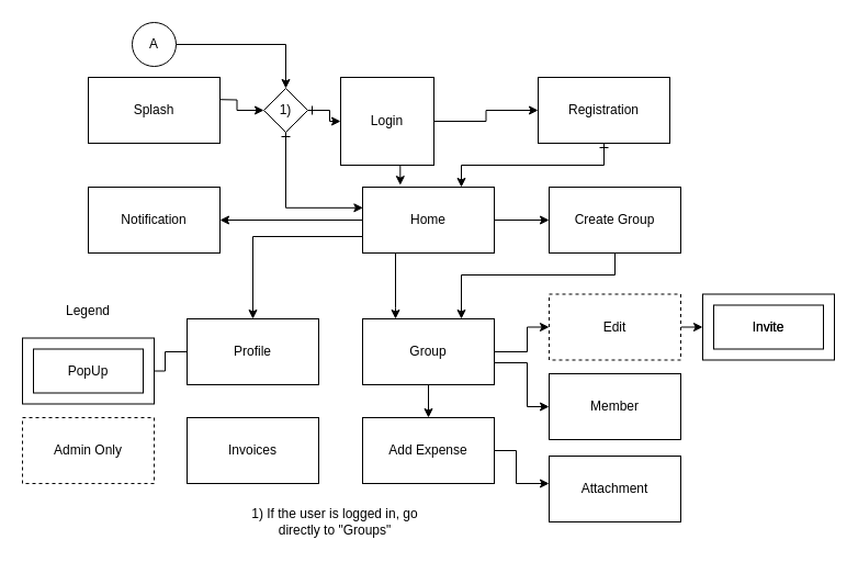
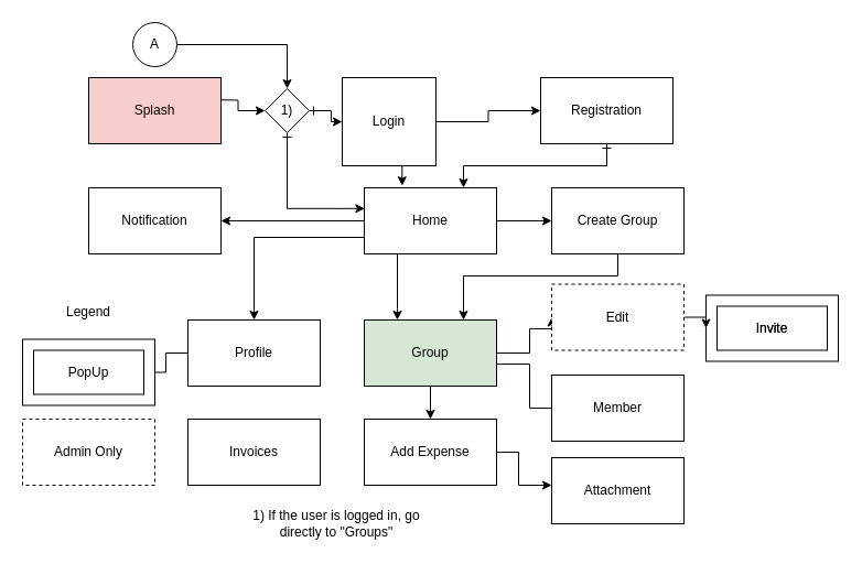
  <mxCell id="0" />
  <mxCell id="1" parent="0" />
  <mxCell id="2" style="edgeStyle=orthogonalEdgeStyle;rounded=0;orthogonalLoop=1;jettySize=auto;html=1;entryX=0;entryY=0.5;entryDx=0;entryDy=0;" edge="1" parent="1" target="6"><mxGeometry relative="1" as="geometry"><mxPoint x="190" y="90" as="sourcePoint" /><mxPoint x="280" y="90" as="targetPoint" /></mxGeometry></mxCell>
- <mxCell id="3" value="Splash" style="rounded=0;whiteSpace=wrap;html=1;" vertex="1" parent="1"><mxGeometry x="80" y="70" width="120" height="60" as="geometry" /></mxCell>
+ <mxCell id="3" value="Splash" style="rounded=0;whiteSpace=wrap;html=1;fillColor=#f8cecc;" vertex="1" parent="1"><mxGeometry x="80" y="70" width="120" height="60" as="geometry" /></mxCell>
  <mxCell id="4" style="edgeStyle=orthogonalEdgeStyle;rounded=0;orthogonalLoop=1;jettySize=auto;html=1;startArrow=ERone;startFill=0;" edge="1" parent="1" source="6" target="22"><mxGeometry relative="1" as="geometry" /></mxCell>
  <mxCell id="5" style="edgeStyle=orthogonalEdgeStyle;rounded=0;orthogonalLoop=1;jettySize=auto;html=1;entryX=0.003;entryY=0.314;entryDx=0;entryDy=0;startArrow=ERone;startFill=0;entryPerimeter=0;" edge="1" parent="1" source="6" target="11"><mxGeometry relative="1" as="geometry"><Array as="points"><mxPoint x="260" y="189" /></Array></mxGeometry></mxCell>
  <mxCell id="6" value="1)" style="rhombus;whiteSpace=wrap;html=1;" vertex="1" parent="1"><mxGeometry x="240" y="80" width="40" height="40" as="geometry" /></mxCell>
  <mxCell id="7" style="edgeStyle=orthogonalEdgeStyle;rounded=0;orthogonalLoop=1;jettySize=auto;html=1;entryX=0.5;entryY=0;entryDx=0;entryDy=0;" edge="1" parent="1" source="8" target="6"><mxGeometry relative="1" as="geometry"><mxPoint x="260" y="70" as="targetPoint" /><Array as="points"><mxPoint x="260" y="40" /></Array></mxGeometry></mxCell>
  <mxCell id="8" value="A" style="ellipse;whiteSpace=wrap;html=1;" vertex="1" parent="1"><mxGeometry x="120" y="20" width="40" height="40" as="geometry" /></mxCell>
  <mxCell id="9" style="edgeStyle=orthogonalEdgeStyle;rounded=0;orthogonalLoop=1;jettySize=auto;html=1;" edge="1" parent="1" source="11" target="15"><mxGeometry relative="1" as="geometry"><mxPoint x="590" y="200" as="targetPoint" /><Array as="points"><mxPoint x="600" y="200" /></Array></mxGeometry></mxCell>
  <mxCell id="10" style="edgeStyle=orthogonalEdgeStyle;rounded=0;orthogonalLoop=1;jettySize=auto;html=1;" edge="1" parent="1" source="11"><mxGeometry relative="1" as="geometry"><mxPoint x="200" y="200" as="targetPoint" /></mxGeometry></mxCell>
  <mxCell id="11" value="Home" style="rounded=0;whiteSpace=wrap;html=1;" vertex="1" parent="1"><mxGeometry x="330" y="170" width="120" height="60" as="geometry" /></mxCell>
  <mxCell id="12" style="edgeStyle=orthogonalEdgeStyle;rounded=0;orthogonalLoop=1;jettySize=auto;html=1;" edge="1" parent="1" source="11" target="19"><mxGeometry relative="1" as="geometry"><mxPoint x="395" y="330" as="targetPoint" /><mxPoint x="370" y="234" as="sourcePoint" /><Array as="points"><mxPoint x="360" y="280" /><mxPoint x="360" y="280" /></Array></mxGeometry></mxCell>
  <mxCell id="13" value="" style="edgeStyle=orthogonalEdgeStyle;rounded=0;orthogonalLoop=1;jettySize=auto;html=1;entryX=0.5;entryY=0;entryDx=0;entryDy=0;exitX=0;exitY=0.75;exitDx=0;exitDy=0;" edge="1" parent="1" source="11" target="27"><mxGeometry relative="1" as="geometry"><mxPoint x="230" y="204" as="targetPoint" /><mxPoint x="335" y="219" as="sourcePoint" /><Array as="points"><mxPoint x="230" y="215" /></Array></mxGeometry></mxCell>
  <mxCell id="14" style="edgeStyle=orthogonalEdgeStyle;rounded=0;orthogonalLoop=1;jettySize=auto;html=1;entryX=0.75;entryY=0;entryDx=0;entryDy=0;" edge="1" parent="1" source="15" target="19"><mxGeometry relative="1" as="geometry"><Array as="points"><mxPoint x="560" y="250" /><mxPoint x="420" y="250" /></Array></mxGeometry></mxCell>
  <mxCell id="15" value="Create Group" style="rounded=0;whiteSpace=wrap;html=1;" vertex="1" parent="1"><mxGeometry x="500" y="170" width="120" height="60" as="geometry" /></mxCell>
  <mxCell id="16" style="edgeStyle=orthogonalEdgeStyle;rounded=0;orthogonalLoop=1;jettySize=auto;html=1;" edge="1" parent="1" source="19" target="33"><mxGeometry relative="1" as="geometry" /></mxCell>
- <mxCell id="17" style="edgeStyle=orthogonalEdgeStyle;rounded=0;orthogonalLoop=1;jettySize=auto;html=1;" edge="1" parent="1" source="19" target="39"><mxGeometry relative="1" as="geometry"><Array as="points"><mxPoint x="480" y="330" /><mxPoint x="480" y="370" /></Array></mxGeometry></mxCell>
+ <mxCell id="17" style="edgeStyle=orthogonalEdgeStyle;rounded=0;orthogonalLoop=1;jettySize=auto;html=1;endArrow=none;" edge="1" parent="1" source="19" target="39"><mxGeometry relative="1" as="geometry"><Array as="points"><mxPoint x="480" y="330" /><mxPoint x="480" y="370" /></Array></mxGeometry></mxCell>
  <mxCell id="18" style="edgeStyle=orthogonalEdgeStyle;rounded=0;orthogonalLoop=1;jettySize=auto;html=1;entryX=0;entryY=0.5;entryDx=0;entryDy=0;" edge="1" parent="1" source="19" target="40"><mxGeometry relative="1" as="geometry"><Array as="points"><mxPoint x="480" y="320" /><mxPoint x="480" y="298" /><mxPoint x="500" y="298" /></Array></mxGeometry></mxCell>
- <mxCell id="19" value="Group" style="rounded=0;whiteSpace=wrap;html=1;" vertex="1" parent="1"><mxGeometry x="330" y="290" width="120" height="60" as="geometry" /></mxCell>
+ <mxCell id="19" value="Group" style="rounded=0;whiteSpace=wrap;html=1;fillColor=#d5e8d4;" vertex="1" parent="1"><mxGeometry x="330" y="290" width="120" height="60" as="geometry" /></mxCell>
  <mxCell id="20" style="edgeStyle=orthogonalEdgeStyle;rounded=0;orthogonalLoop=1;jettySize=auto;html=1;entryX=0.286;entryY=-0.031;entryDx=0;entryDy=0;entryPerimeter=0;" edge="1" parent="1" source="22" target="11"><mxGeometry relative="1" as="geometry"><mxPoint x="365" y="174" as="targetPoint" /><Array as="points"><mxPoint x="365" y="130" /><mxPoint x="364" y="130" /></Array></mxGeometry></mxCell>
  <mxCell id="21" style="edgeStyle=orthogonalEdgeStyle;rounded=0;orthogonalLoop=1;jettySize=auto;html=1;" edge="1" parent="1" source="22" target="25"><mxGeometry relative="1" as="geometry" /></mxCell>
  <mxCell id="22" value="Login" style="rounded=0;whiteSpace=wrap;html=1;" vertex="1" parent="1"><mxGeometry x="310" y="70" width="85" height="80" as="geometry" /></mxCell>
  <mxCell id="23" value="1) If the user is logged in, go directly to &quot;Groups&quot;" style="text;html=1;strokeColor=none;fillColor=none;align=center;verticalAlign=middle;whiteSpace=wrap;rounded=0;" vertex="1" parent="1"><mxGeometry x="220" y="460" width="170" height="30" as="geometry" /></mxCell>
  <mxCell id="24" style="edgeStyle=orthogonalEdgeStyle;rounded=0;orthogonalLoop=1;jettySize=auto;html=1;entryX=0.75;entryY=0;entryDx=0;entryDy=0;startArrow=ERone;startFill=0;" edge="1" parent="1" source="25" target="11"><mxGeometry relative="1" as="geometry"><mxPoint x="425" y="174" as="targetPoint" /><Array as="points"><mxPoint x="550" y="150" /><mxPoint x="420" y="150" /></Array></mxGeometry></mxCell>
  <mxCell id="25" value="Registration" style="rounded=0;whiteSpace=wrap;html=1;" vertex="1" parent="1"><mxGeometry x="490" y="70" width="120" height="60" as="geometry" /></mxCell>
  <mxCell id="26" style="edgeStyle=orthogonalEdgeStyle;rounded=0;orthogonalLoop=1;jettySize=auto;html=1;" edge="1" parent="1" source="27" target="31"><mxGeometry relative="1" as="geometry" /></mxCell>
  <mxCell id="27" value="Profile" style="rounded=0;whiteSpace=wrap;html=1;" vertex="1" parent="1"><mxGeometry x="170" y="290" width="120" height="60" as="geometry" /></mxCell>
  <mxCell id="28" value="Invite" style="rounded=0;whiteSpace=wrap;html=1;" vertex="1" parent="1"><mxGeometry x="640" y="267.5" width="120" height="60" as="geometry" /></mxCell>
  <mxCell id="29" value="Invite" style="rounded=0;whiteSpace=wrap;html=1;fillColor=none;" vertex="1" parent="1"><mxGeometry x="650" y="277.5" width="100" height="40" as="geometry" /></mxCell>
  <mxCell id="30" value="" style="rounded=0;whiteSpace=wrap;html=1;" vertex="1" parent="1"><mxGeometry y="307.5" width="120" height="60" as="geometry" x="20" /></mxCell>
  <mxCell id="31" value="PopUp" style="rounded=0;whiteSpace=wrap;html=1;fillColor=none;" vertex="1" parent="1"><mxGeometry x="30" y="317.5" width="100" height="40" as="geometry" /></mxCell>
  <mxCell id="32" style="edgeStyle=orthogonalEdgeStyle;rounded=0;orthogonalLoop=1;jettySize=auto;html=1;" edge="1" parent="1" source="33" target="35"><mxGeometry relative="1" as="geometry"><Array as="points"><mxPoint x="470" y="410" /><mxPoint x="470" y="440" /></Array></mxGeometry></mxCell>
  <mxCell id="33" value="Add Expense" style="rounded=0;whiteSpace=wrap;html=1;" vertex="1" parent="1"><mxGeometry x="330" y="380" width="120" height="60" as="geometry" /></mxCell>
  <mxCell id="34" value="Legend" style="text;html=1;strokeColor=none;fillColor=none;align=center;verticalAlign=middle;whiteSpace=wrap;rounded=0;" vertex="1" parent="1"><mxGeometry y="267.5" width="120" height="30" as="geometry" x="20" /></mxCell>
  <mxCell id="35" value="Attachment" style="rounded=0;whiteSpace=wrap;html=1;" vertex="1" parent="1"><mxGeometry x="500" y="415" width="120" height="60" as="geometry" /></mxCell>
  <mxCell id="36" value="Invoices" style="rounded=0;whiteSpace=wrap;html=1;" vertex="1" parent="1"><mxGeometry x="170" y="380" width="120" height="60" as="geometry" /></mxCell>
  <mxCell id="37" value="Notification" style="rounded=0;whiteSpace=wrap;html=1;" vertex="1" parent="1"><mxGeometry x="80" y="170" width="120" height="60" as="geometry" /></mxCell>
  <mxCell id="38" style="edgeStyle=orthogonalEdgeStyle;rounded=0;orthogonalLoop=1;jettySize=auto;html=1;entryX=0;entryY=0.5;entryDx=0;entryDy=0;exitX=1;exitY=0.5;exitDx=0;exitDy=0;" edge="1" parent="1" source="40" target="28"><mxGeometry relative="1" as="geometry" /></mxCell>
  <mxCell id="39" value="Member" style="rounded=0;whiteSpace=wrap;html=1;" vertex="1" parent="1"><mxGeometry x="500" y="340" width="120" height="60" as="geometry" /></mxCell>
- <mxCell id="40" value="Edit" style="rounded=0;whiteSpace=wrap;html=1;gradientColor=none;dashed=1;gradientDirection=north;" vertex="1" parent="1"><mxGeometry x="500" y="267.5" width="120" height="60" as="geometry" /></mxCell>
+ <mxCell id="40" value="Edit" style="rounded=0;whiteSpace=wrap;html=1;gradientColor=none;dashed=1;gradientDirection=north;" vertex="1" parent="1"><mxGeometry x="500" y="257.5" width="120" height="60" as="geometry" /></mxCell>
  <mxCell id="41" value="Admin Only" style="rounded=0;whiteSpace=wrap;html=1;dashed=1;" vertex="1" parent="1"><mxGeometry y="380" width="120" height="60" as="geometry" x="20" /></mxCell>
